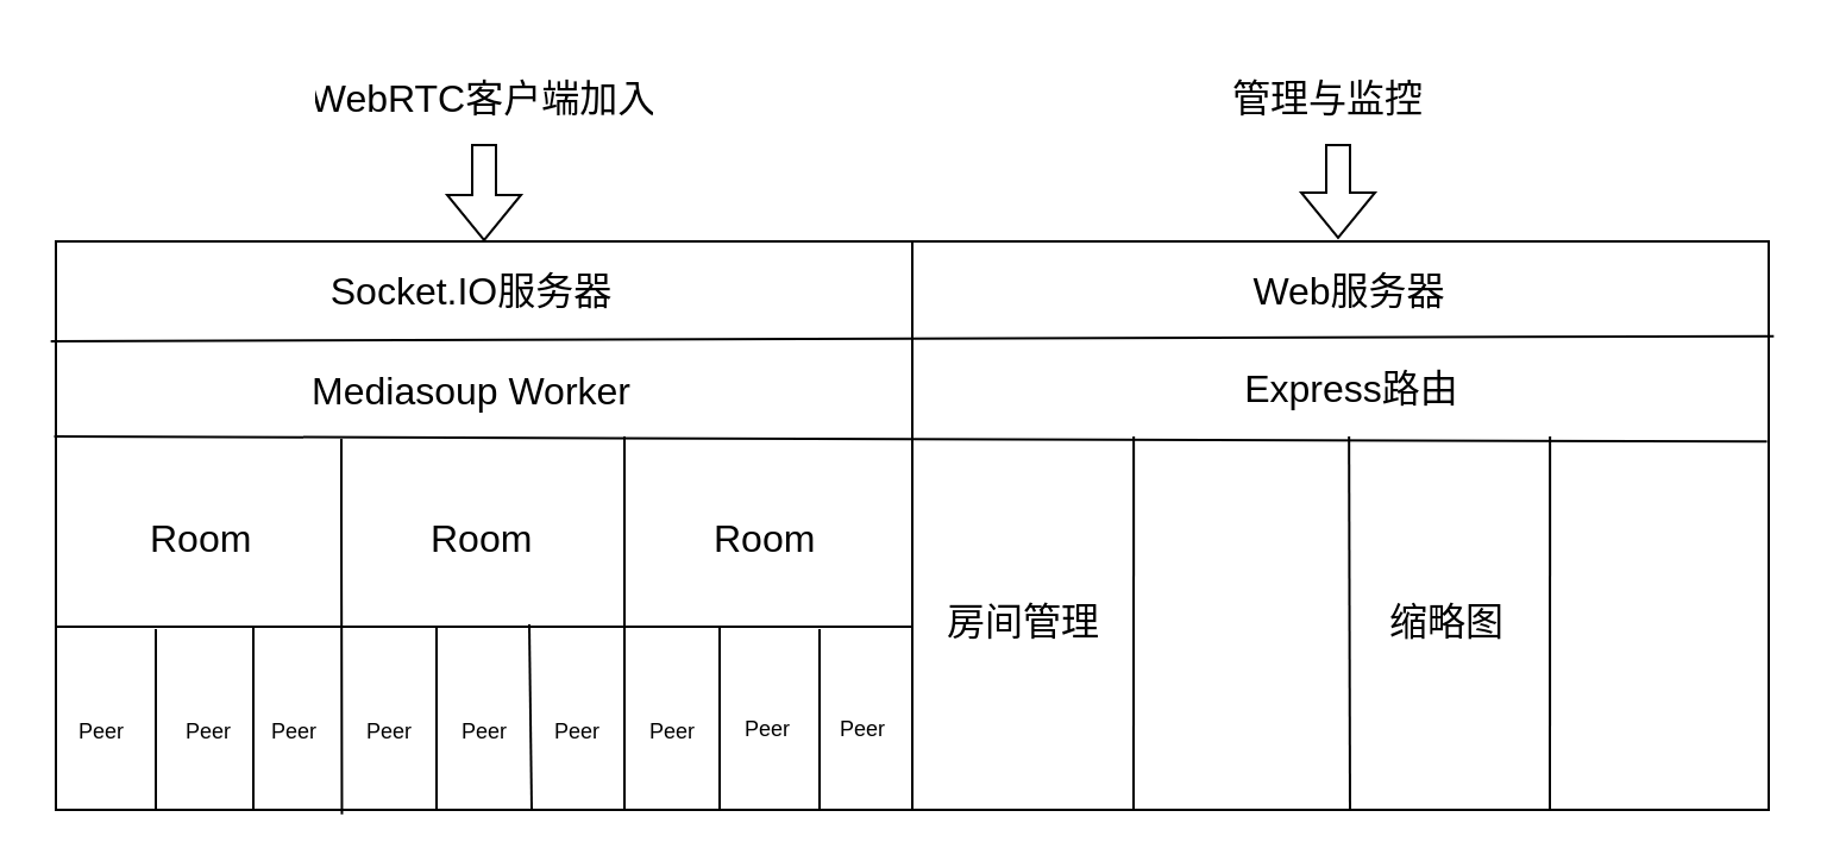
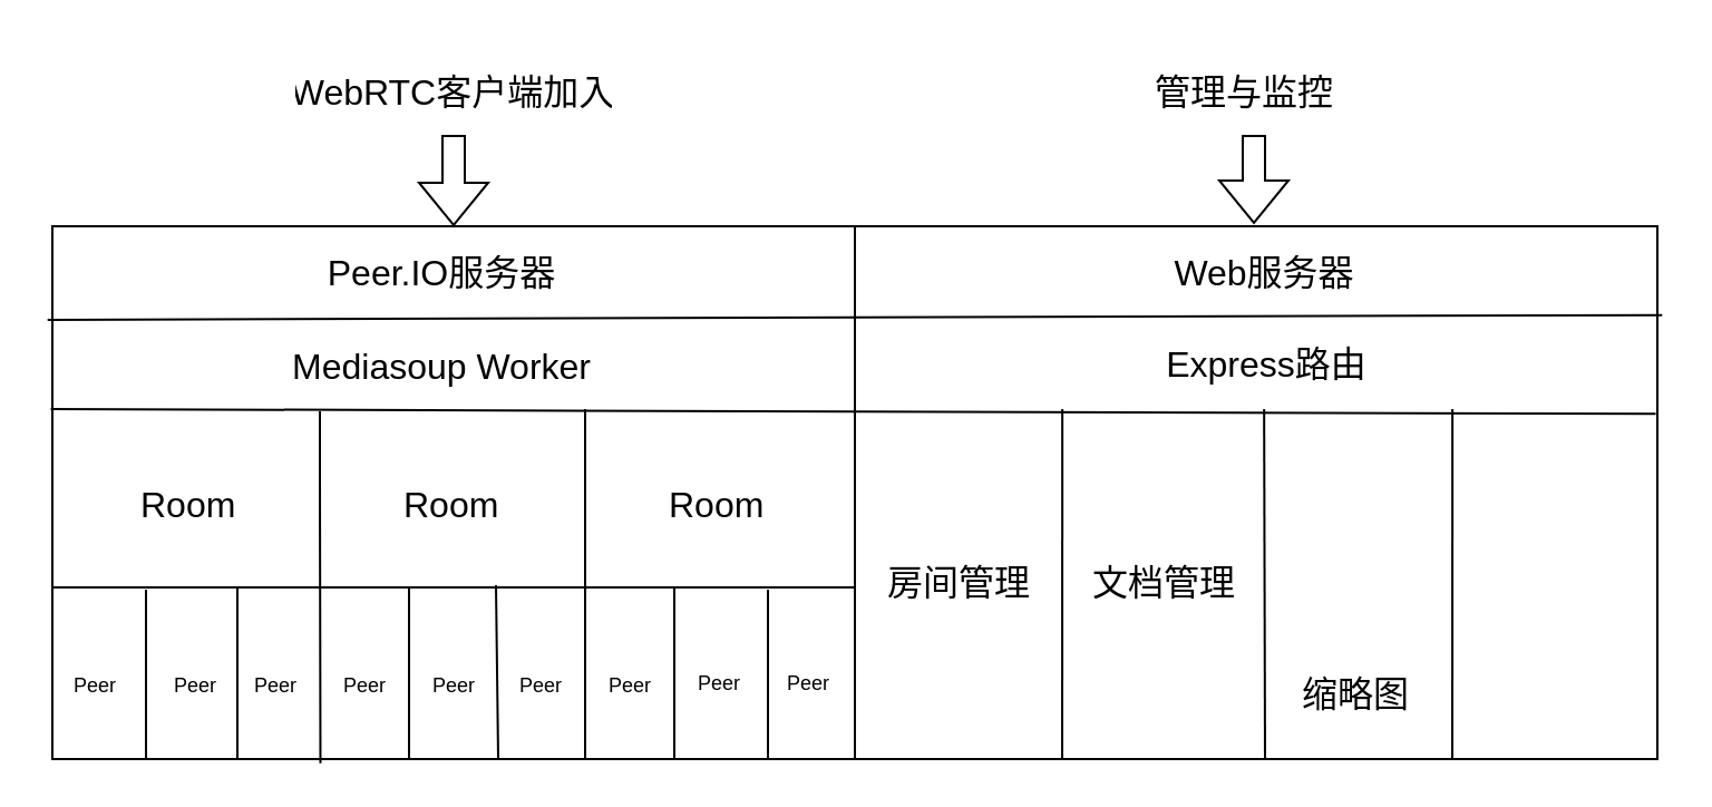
  <mxCell id="0" />
  <mxCell id="1" parent="0" />
  <mxCell id="2" value="" style="rounded=0;whiteSpace=wrap;html=1;" parent="1" vertex="1"><mxGeometry x="23" y="101" width="720" height="239" as="geometry" /></mxCell>
  <mxCell id="3" value="" style="endArrow=none;html=1;rounded=0;exitX=-0.003;exitY=0.1;exitDx=0;exitDy=0;exitPerimeter=0;entryX=1.003;entryY=0.095;entryDx=0;entryDy=0;entryPerimeter=0;" parent="1" edge="1"><mxGeometry width="50" height="50" relative="1" as="geometry"><mxPoint x="20.84" y="143" as="sourcePoint" /><mxPoint x="745.16" y="140.85" as="targetPoint" /><Array as="points" /></mxGeometry></mxCell>
  <mxCell id="4" value="" style="endArrow=none;html=1;rounded=0;exitX=-0.001;exitY=0.195;exitDx=0;exitDy=0;exitPerimeter=0;entryX=0.999;entryY=0.2;entryDx=0;entryDy=0;entryPerimeter=0;" parent="1" edge="1"><mxGeometry width="50" height="50" relative="1" as="geometry"><mxPoint x="22.28" y="183" as="sourcePoint" /><mxPoint x="742.28" y="185.15" as="targetPoint" /></mxGeometry></mxCell>
  <mxCell id="5" value="" style="endArrow=none;html=1;rounded=0;entryX=0.5;entryY=0;entryDx=0;entryDy=0;exitX=0.5;exitY=1;exitDx=0;exitDy=0;" parent="1" source="2" target="2" edge="1"><mxGeometry width="50" height="50" relative="1" as="geometry"><mxPoint x="333" y="380" as="sourcePoint" /><mxPoint x="383" y="330" as="targetPoint" /></mxGeometry></mxCell>
- <mxCell id="6" value="Socket.IO服务器" style="text;strokeColor=none;fillColor=none;align=center;verticalAlign=middle;spacingLeft=4;spacingRight=4;overflow=hidden;points=[[0,0.5],[1,0.5]];portConstraint=eastwest;rotatable=0;fontSize=16;" parent="1" vertex="1"><mxGeometry x="123" y="101" width="150" height="40" as="geometry" /></mxCell>
+ <mxCell id="6" value="Peer.IO服务器" style="text;strokeColor=none;fillColor=none;align=center;verticalAlign=middle;spacingLeft=4;spacingRight=4;overflow=hidden;points=[[0,0.5],[1,0.5]];portConstraint=eastwest;rotatable=0;fontSize=16;" parent="1" vertex="1"><mxGeometry x="123" y="101" width="150" height="40" as="geometry" /></mxCell>
  <mxCell id="7" value="Web服务器" style="text;strokeColor=none;fillColor=none;align=center;verticalAlign=middle;spacingLeft=4;spacingRight=4;overflow=hidden;points=[[0,0.5],[1,0.5]];portConstraint=eastwest;rotatable=0;fontSize=16;" parent="1" vertex="1"><mxGeometry x="492" y="101" width="150" height="40" as="geometry" /></mxCell>
  <mxCell id="8" value="Express路由" style="text;strokeColor=none;fillColor=none;align=center;verticalAlign=middle;spacingLeft=4;spacingRight=4;overflow=hidden;points=[[0,0.5],[1,0.5]];portConstraint=eastwest;rotatable=0;fontSize=16;" parent="1" vertex="1"><mxGeometry x="493" y="142" width="150" height="40" as="geometry" /></mxCell>
  <mxCell id="9" value="Mediasoup Worker" style="text;strokeColor=none;fillColor=none;align=center;verticalAlign=middle;spacingLeft=4;spacingRight=4;overflow=hidden;points=[[0,0.5],[1,0.5]];portConstraint=eastwest;rotatable=0;fontSize=16;" parent="1" vertex="1"><mxGeometry x="123" y="143" width="150" height="40" as="geometry" /></mxCell>
  <mxCell id="10" value="" style="endArrow=none;html=1;rounded=0;fontSize=16;" parent="1" edge="1"><mxGeometry width="50" height="50" relative="1" as="geometry"><mxPoint x="476" y="340" as="sourcePoint" /><mxPoint x="476.08" y="183" as="targetPoint" /></mxGeometry></mxCell>
  <mxCell id="11" value="" style="endArrow=none;html=1;rounded=0;fontSize=16;" parent="1" edge="1"><mxGeometry width="50" height="50" relative="1" as="geometry"><mxPoint x="567" y="340" as="sourcePoint" /><mxPoint x="566.58" y="183" as="targetPoint" /></mxGeometry></mxCell>
  <mxCell id="12" value="" style="endArrow=none;html=1;rounded=0;fontSize=16;" parent="1" edge="1"><mxGeometry width="50" height="50" relative="1" as="geometry"><mxPoint x="651" y="340" as="sourcePoint" /><mxPoint x="651.08" y="183" as="targetPoint" /></mxGeometry></mxCell>
  <mxCell id="13" value="" style="endArrow=none;html=1;rounded=0;fontSize=16;exitX=0.167;exitY=1.008;exitDx=0;exitDy=0;exitPerimeter=0;" parent="1" source="2" edge="1"><mxGeometry width="50" height="50" relative="1" as="geometry"><mxPoint x="143.24" y="477.59" as="sourcePoint" /><mxPoint x="143" y="214" as="targetPoint" /><Array as="points"><mxPoint x="143" y="214" /><mxPoint x="143" y="184" /></Array></mxGeometry></mxCell>
  <mxCell id="14" value="" style="endArrow=none;html=1;rounded=0;fontSize=16;" parent="1" edge="1"><mxGeometry width="50" height="50" relative="1" as="geometry"><mxPoint x="262" y="340" as="sourcePoint" /><mxPoint x="262" y="183" as="targetPoint" /></mxGeometry></mxCell>
  <mxCell id="15" value="" style="endArrow=none;html=1;rounded=0;fontSize=16;exitX=0;exitY=0.5;exitDx=0;exitDy=0;" parent="1" edge="1"><mxGeometry width="50" height="50" relative="1" as="geometry"><mxPoint x="23" y="263" as="sourcePoint" /><mxPoint x="383" y="263" as="targetPoint" /></mxGeometry></mxCell>
  <mxCell id="16" value="" style="endArrow=none;html=1;rounded=0;fontSize=16;" parent="1" edge="1"><mxGeometry width="50" height="50" relative="1" as="geometry"><mxPoint x="222" y="262" as="sourcePoint" /><mxPoint x="223" y="340" as="targetPoint" /></mxGeometry></mxCell>
  <mxCell id="17" value="" style="endArrow=none;html=1;rounded=0;fontSize=16;" parent="1" edge="1"><mxGeometry width="50" height="50" relative="1" as="geometry"><mxPoint x="302" y="263" as="sourcePoint" /><mxPoint x="302" y="340" as="targetPoint" /></mxGeometry></mxCell>
  <mxCell id="18" value="" style="endArrow=none;html=1;rounded=0;fontSize=16;" parent="1" edge="1"><mxGeometry width="50" height="50" relative="1" as="geometry"><mxPoint x="344" y="264" as="sourcePoint" /><mxPoint x="344" y="340" as="targetPoint" /></mxGeometry></mxCell>
  <mxCell id="19" value="" style="endArrow=none;html=1;rounded=0;fontSize=16;" parent="1" edge="1"><mxGeometry width="50" height="50" relative="1" as="geometry"><mxPoint x="183" y="263" as="sourcePoint" /><mxPoint x="183" y="340" as="targetPoint" /></mxGeometry></mxCell>
  <mxCell id="20" value="" style="endArrow=none;html=1;rounded=0;fontSize=16;" parent="1" edge="1"><mxGeometry width="50" height="50" relative="1" as="geometry"><mxPoint x="106" y="263" as="sourcePoint" /><mxPoint x="106" y="340" as="targetPoint" /></mxGeometry></mxCell>
  <mxCell id="21" value="" style="endArrow=none;html=1;rounded=0;fontSize=16;" parent="1" edge="1"><mxGeometry width="50" height="50" relative="1" as="geometry"><mxPoint x="65" y="264" as="sourcePoint" /><mxPoint x="65" y="340" as="targetPoint" /></mxGeometry></mxCell>
  <mxCell id="22" value="Room" style="text;strokeColor=none;fillColor=none;align=left;verticalAlign=middle;spacingLeft=4;spacingRight=4;overflow=hidden;points=[[0,0.5],[1,0.5]];portConstraint=eastwest;rotatable=0;fontSize=16;" parent="1" vertex="1"><mxGeometry x="57" y="210" width="60" height="30" as="geometry" /></mxCell>
  <mxCell id="23" value="Room" style="text;strokeColor=none;fillColor=none;align=left;verticalAlign=middle;spacingLeft=4;spacingRight=4;overflow=hidden;points=[[0,0.5],[1,0.5]];portConstraint=eastwest;rotatable=0;fontSize=16;" parent="1" vertex="1"><mxGeometry x="175" y="210" width="60" height="30" as="geometry" /></mxCell>
  <mxCell id="24" value="Room" style="text;strokeColor=none;fillColor=none;align=left;verticalAlign=middle;spacingLeft=4;spacingRight=4;overflow=hidden;points=[[0,0.5],[1,0.5]];portConstraint=eastwest;rotatable=0;fontSize=16;" parent="1" vertex="1"><mxGeometry x="294" y="210" width="60" height="30" as="geometry" /></mxCell>
  <mxCell id="25" value="Peer" style="text;strokeColor=none;fillColor=none;align=left;verticalAlign=middle;spacingLeft=4;spacingRight=4;overflow=hidden;points=[[0,0.5],[1,0.5]];portConstraint=eastwest;rotatable=0;fontSize=9;" parent="1" vertex="1"><mxGeometry x="27" y="292" width="30" height="30" as="geometry" /></mxCell>
  <mxCell id="26" value="Peer" style="text;strokeColor=none;fillColor=none;align=left;verticalAlign=middle;spacingLeft=4;spacingRight=4;overflow=hidden;points=[[0,0.5],[1,0.5]];portConstraint=eastwest;rotatable=0;fontSize=9;" parent="1" vertex="1"><mxGeometry x="72" y="292" width="30" height="30" as="geometry" /></mxCell>
  <mxCell id="27" value="Peer" style="text;strokeColor=none;fillColor=none;align=left;verticalAlign=middle;spacingLeft=4;spacingRight=4;overflow=hidden;points=[[0,0.5],[1,0.5]];portConstraint=eastwest;rotatable=0;fontSize=9;" parent="1" vertex="1"><mxGeometry x="108" y="292" width="30" height="30" as="geometry" /></mxCell>
  <mxCell id="28" value="Peer" style="text;strokeColor=none;fillColor=none;align=left;verticalAlign=middle;spacingLeft=4;spacingRight=4;overflow=hidden;points=[[0,0.5],[1,0.5]];portConstraint=eastwest;rotatable=0;fontSize=9;" parent="1" vertex="1"><mxGeometry x="148" y="292" width="30" height="30" as="geometry" /></mxCell>
  <mxCell id="29" value="Peer" style="text;strokeColor=none;fillColor=none;align=left;verticalAlign=middle;spacingLeft=4;spacingRight=4;overflow=hidden;points=[[0,0.5],[1,0.5]];portConstraint=eastwest;rotatable=0;fontSize=9;" parent="1" vertex="1"><mxGeometry x="188" y="292" width="30" height="30" as="geometry" /></mxCell>
  <mxCell id="30" value="Peer" style="text;strokeColor=none;fillColor=none;align=left;verticalAlign=middle;spacingLeft=4;spacingRight=4;overflow=hidden;points=[[0,0.5],[1,0.5]];portConstraint=eastwest;rotatable=0;fontSize=9;" parent="1" vertex="1"><mxGeometry x="227" y="292" width="30" height="30" as="geometry" /></mxCell>
  <mxCell id="31" value="Peer" style="text;strokeColor=none;fillColor=none;align=left;verticalAlign=middle;spacingLeft=4;spacingRight=4;overflow=hidden;points=[[0,0.5],[1,0.5]];portConstraint=eastwest;rotatable=0;fontSize=9;" parent="1" vertex="1"><mxGeometry x="267" y="292" width="30" height="30" as="geometry" /></mxCell>
  <mxCell id="32" value="Peer" style="text;strokeColor=none;fillColor=none;align=left;verticalAlign=middle;spacingLeft=4;spacingRight=4;overflow=hidden;points=[[0,0.5],[1,0.5]];portConstraint=eastwest;rotatable=0;fontSize=9;" parent="1" vertex="1"><mxGeometry x="307" y="291" width="30" height="30" as="geometry" /></mxCell>
  <mxCell id="33" value="Peer" style="text;strokeColor=none;fillColor=none;align=left;verticalAlign=middle;spacingLeft=4;spacingRight=4;overflow=hidden;points=[[0,0.5],[1,0.5]];portConstraint=eastwest;rotatable=0;fontSize=9;" parent="1" vertex="1"><mxGeometry x="347" y="291" width="30" height="30" as="geometry" /></mxCell>
  <mxCell id="34" value="房间管理" style="text;strokeColor=none;fillColor=none;align=center;verticalAlign=middle;spacingLeft=4;spacingRight=4;overflow=hidden;points=[[0,0.5],[1,0.5]];portConstraint=eastwest;rotatable=0;fontSize=16;" parent="1" vertex="1"><mxGeometry x="387" y="240" width="86" height="40" as="geometry" /></mxCell>
- <mxCell id="36" value="缩略图" style="text;strokeColor=none;fillColor=none;align=center;verticalAlign=middle;spacingLeft=4;spacingRight=4;overflow=hidden;points=[[0,0.5],[1,0.5]];portConstraint=eastwest;rotatable=0;fontSize=16;" parent="1" vertex="1"><mxGeometry x="565" y="240" width="86" height="40" as="geometry" /></mxCell>
+ <mxCell id="35" value="文档管理" style="text;strokeColor=none;fillColor=none;align=center;verticalAlign=middle;spacingLeft=4;spacingRight=4;overflow=hidden;points=[[0,0.5],[1,0.5]];portConstraint=eastwest;rotatable=0;fontSize=16;" parent="1" vertex="1"><mxGeometry x="479" y="240" width="86" height="40" as="geometry" /></mxCell>
+ <mxCell id="36" value="缩略图" style="text;strokeColor=none;fillColor=none;align=center;verticalAlign=middle;spacingLeft=4;spacingRight=4;overflow=hidden;points=[[0,0.5],[1,0.5]];portConstraint=eastwest;rotatable=0;fontSize=16;" parent="1" vertex="1"><mxGeometry x="565" y="290" width="86" height="40" as="geometry" /></mxCell>
  <mxCell id="37" value="" style="shape=flexArrow;endArrow=classic;html=1;rounded=0;fontSize=9;entryX=0.25;entryY=0;entryDx=0;entryDy=0;" parent="1" target="2" edge="1"><mxGeometry width="50" height="50" relative="1" as="geometry"><mxPoint x="203" y="60" as="sourcePoint" /><mxPoint x="228" y="-70" as="targetPoint" /></mxGeometry></mxCell>
  <mxCell id="38" value="" style="shape=flexArrow;endArrow=classic;html=1;rounded=0;fontSize=9;entryX=0.25;entryY=0;entryDx=0;entryDy=0;" parent="1" edge="1"><mxGeometry width="50" height="50" relative="1" as="geometry"><mxPoint x="562" y="60" as="sourcePoint" /><mxPoint x="562" y="100" as="targetPoint" /></mxGeometry></mxCell>
  <mxCell id="39" value="WebRTC客户端加入" style="text;strokeColor=none;fillColor=none;align=center;verticalAlign=middle;spacingLeft=4;spacingRight=4;overflow=hidden;points=[[0,0.5],[1,0.5]];portConstraint=eastwest;rotatable=0;fontSize=16;" parent="1" vertex="1"><mxGeometry x="128" y="20" width="150" height="40" as="geometry" /></mxCell>
  <mxCell id="40" value="管理与监控" style="text;strokeColor=none;fillColor=none;align=center;verticalAlign=middle;spacingLeft=4;spacingRight=4;overflow=hidden;points=[[0,0.5],[1,0.5]];portConstraint=eastwest;rotatable=0;fontSize=16;" parent="1" vertex="1"><mxGeometry x="483" y="20" width="150" height="40" as="geometry" /></mxCell>
